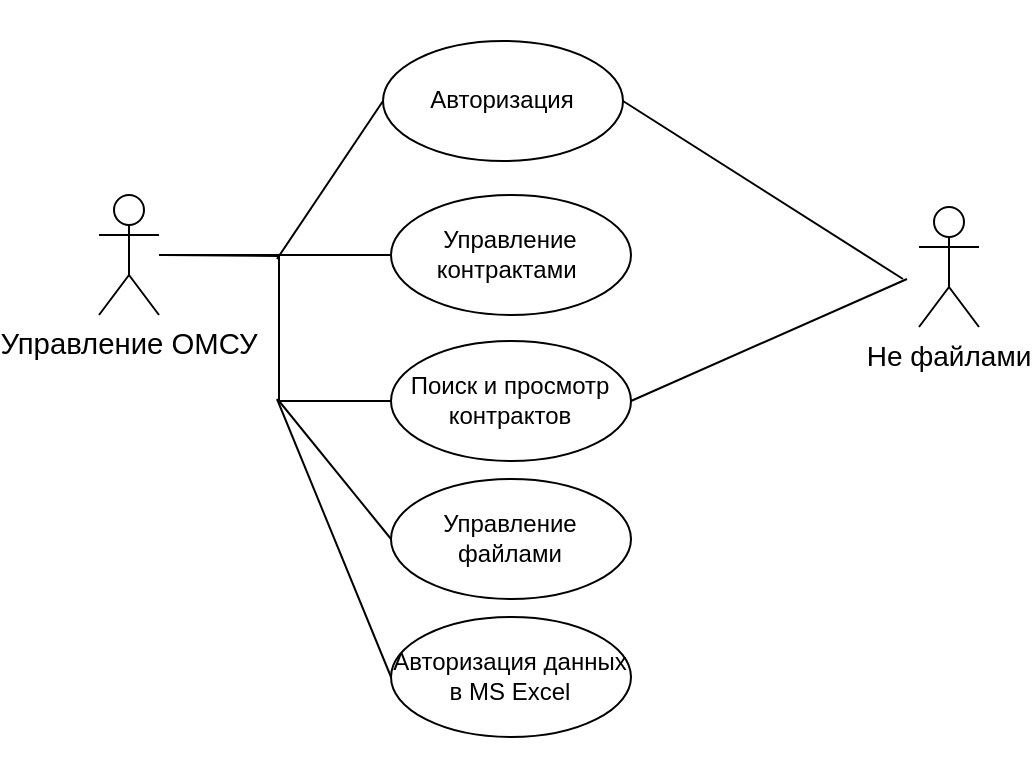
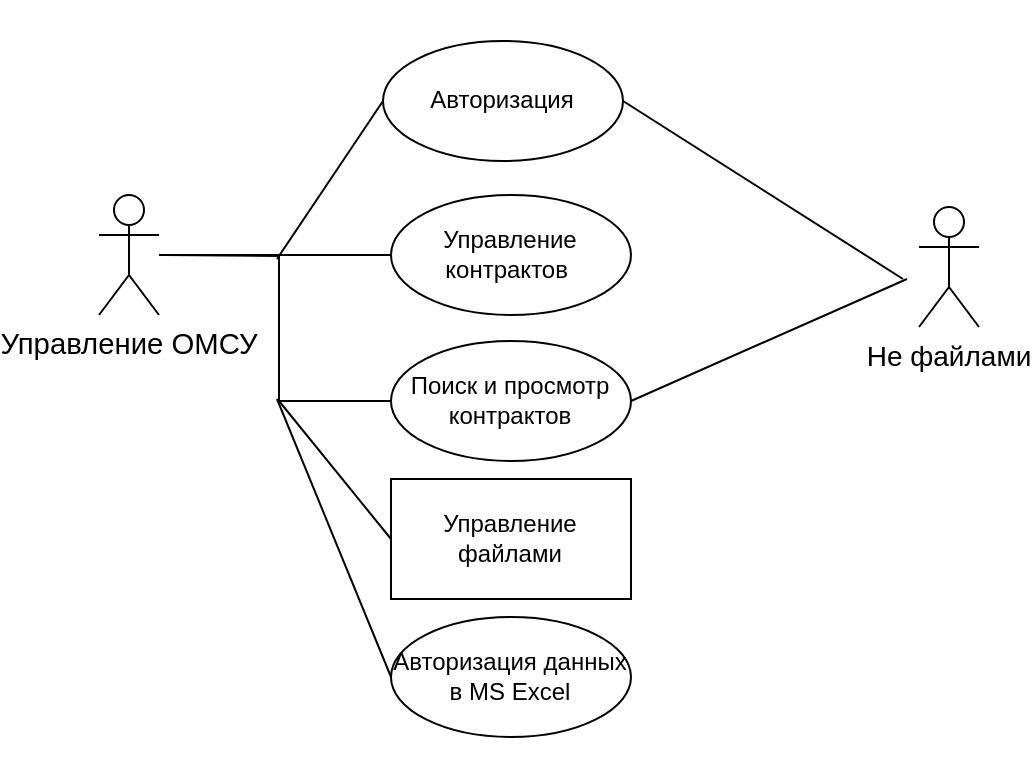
  <mxCell id="0" />
  <mxCell id="1" parent="0" />
  <mxCell id="2" value="" style="edgeStyle=orthogonalEdgeStyle;rounded=0;orthogonalLoop=1;jettySize=auto;html=1;endArrow=none;endFill=0;" edge="1" parent="1" source="4" target="5"><mxGeometry relative="1" as="geometry" /></mxCell>
  <mxCell id="3" value="" style="edgeStyle=orthogonalEdgeStyle;rounded=0;orthogonalLoop=1;jettySize=auto;html=1;endArrow=none;endFill=0;" edge="1" parent="1" source="4" target="5"><mxGeometry relative="1" as="geometry" /></mxCell>
  <mxCell id="4" value="&lt;span style=&quot;font-size: 11pt; font-family: Arial, sans-serif;&quot;&gt;Управление ОМСУ&lt;/span&gt;" style="shape=umlActor;verticalLabelPosition=bottom;verticalAlign=top;html=1;outlineConnect=0;" vertex="1" parent="1"><mxGeometry x="20" y="97" width="30" height="60" as="geometry" /></mxCell>
- <mxCell id="5" value="Управление контрактами&amp;nbsp;" style="ellipse;whiteSpace=wrap;html=1;verticalAlign=middle;" vertex="1" parent="1"><mxGeometry x="166" y="97" width="120" height="60" as="geometry" /></mxCell>
+ <mxCell id="5" value="Управление контрактов&amp;nbsp;" style="ellipse;whiteSpace=wrap;html=1;verticalAlign=middle;" vertex="1" parent="1"><mxGeometry x="166" y="97" width="120" height="60" as="geometry" /></mxCell>
  <mxCell id="6" value="Поиск и просмотр контрактов" style="ellipse;whiteSpace=wrap;html=1;verticalAlign=middle;" vertex="1" parent="1"><mxGeometry x="166" y="170" width="120" height="60" as="geometry" /></mxCell>
  <mxCell id="7" value="" style="edgeStyle=orthogonalEdgeStyle;rounded=0;orthogonalLoop=1;jettySize=auto;html=1;entryX=0;entryY=0.5;entryDx=0;entryDy=0;endArrow=none;endFill=0;" edge="1" parent="1" target="6"><mxGeometry relative="1" as="geometry"><mxPoint x="53" y="127" as="sourcePoint" /><mxPoint x="176" y="137" as="targetPoint" /></mxGeometry></mxCell>
- <mxCell id="8" value="Управление файлами" style="ellipse;whiteSpace=wrap;html=1;verticalAlign=middle;" vertex="1" parent="1"><mxGeometry x="166" y="239" width="120" height="60" as="geometry" /></mxCell>
+ <mxCell id="8" value="Управление файлами" style="whiteSpace=wrap;html=1;verticalAlign=middle;rounded=0;" vertex="1" parent="1"><mxGeometry x="166" y="239" width="120" height="60" as="geometry" /></mxCell>
  <mxCell id="9" value="&lt;font style=&quot;font-size: 14px;&quot;&gt;Не файлами&lt;/font&gt;" style="shape=umlActor;verticalLabelPosition=bottom;verticalAlign=top;html=1;outlineConnect=0;" vertex="1" parent="1"><mxGeometry x="430" y="103" width="30" height="60" as="geometry" /></mxCell>
  <mxCell id="10" value="" style="endArrow=none;html=1;rounded=0;entryX=0;entryY=0.5;entryDx=0;entryDy=0;" edge="1" parent="1" target="8"><mxGeometry width="50" height="50" relative="1" as="geometry"><mxPoint x="110" y="200" as="sourcePoint" /><mxPoint x="327" y="380" as="targetPoint" /></mxGeometry></mxCell>
  <mxCell id="11" value="" style="endArrow=none;html=1;rounded=0;exitX=1;exitY=0.5;exitDx=0;exitDy=0;" edge="1" parent="1" source="6"><mxGeometry width="50" height="50" relative="1" as="geometry"><mxPoint x="425" y="282" as="sourcePoint" /><mxPoint x="424" y="139" as="targetPoint" /></mxGeometry></mxCell>
  <mxCell id="12" value="Авторизация данных в MS Excel" style="ellipse;whiteSpace=wrap;html=1;verticalAlign=middle;" vertex="1" parent="1"><mxGeometry x="166" y="308" width="120" height="60" as="geometry" /></mxCell>
  <mxCell id="13" value="" style="endArrow=none;html=1;rounded=0;entryX=0;entryY=0.5;entryDx=0;entryDy=0;" edge="1" parent="1" target="12"><mxGeometry width="50" height="50" relative="1" as="geometry"><mxPoint x="109" y="199" as="sourcePoint" /><mxPoint x="176" y="279" as="targetPoint" /></mxGeometry></mxCell>
  <mxCell id="14" value="Авторизация" style="ellipse;whiteSpace=wrap;html=1;verticalAlign=middle;" vertex="1" parent="1"><mxGeometry x="162" y="20" width="120" height="60" as="geometry" /></mxCell>
  <mxCell id="15" value="" style="endArrow=none;html=1;rounded=0;entryX=0;entryY=0.5;entryDx=0;entryDy=0;" edge="1" parent="1" target="14"><mxGeometry width="50" height="50" relative="1" as="geometry"><mxPoint x="109" y="129" as="sourcePoint" /><mxPoint x="176" y="348" as="targetPoint" /></mxGeometry></mxCell>
  <mxCell id="16" value="" style="endArrow=none;html=1;rounded=0;entryX=1;entryY=0.5;entryDx=0;entryDy=0;" edge="1" parent="1" target="14"><mxGeometry width="50" height="50" relative="1" as="geometry"><mxPoint x="422" y="139" as="sourcePoint" /><mxPoint x="172" y="60" as="targetPoint" /></mxGeometry></mxCell>
